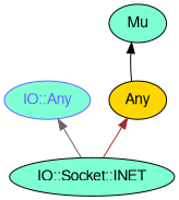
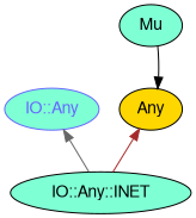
  digraph {
    bgcolor="#FFFFFF"
    rankdir=BT
    splines=polyline
    node [color="#000000" fillcolor=aquamarine fontcolor="#000000" fontname=FreeSans style=filled]
    n1 [color="#6666FF" fontcolor="#6666FF" label="IO::Any"]
    Any [fillcolor=gold]
    Mu
-   "IO::Socket::INET"
-   Any -> Mu [color=black]
+   "IO::Socket::INET" [label="IO::Any::INET"]
+   Mu -> Any [color=black]
    "IO::Socket::INET" -> n1 [color=gray40]
    "IO::Socket::INET" -> Any [color=brown]
  }
